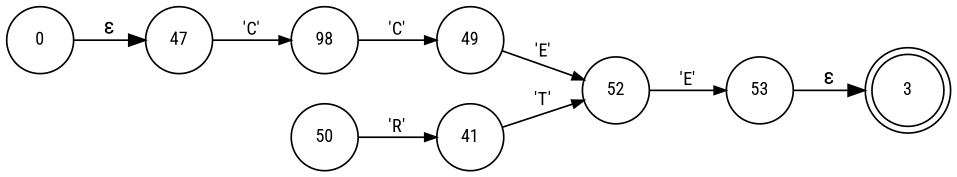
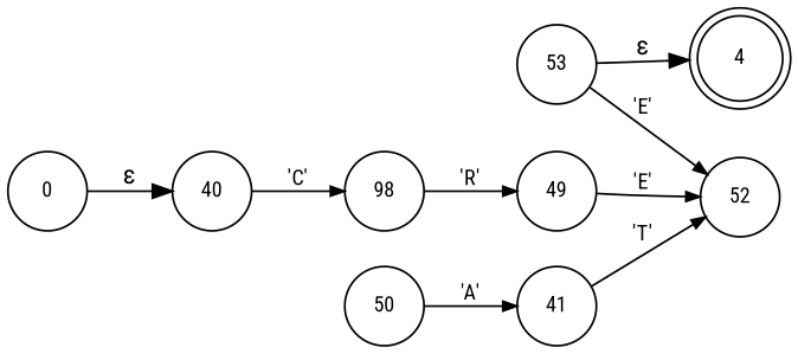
  digraph {
    fontname="Roboto Condensed"
    rankdir=LR
    node [fixedsize=true fontname="Roboto Condensed" fontsize=11 shape=circle peripheries=1]
    edge [arrowhead=normal arrowsize=.7 fontname="Roboto Condensed" fontsize=11]
-   n1 [label=3 shape=doublecircle width=.6 peripheries=""]
+   n1 [label=4 shape=doublecircle width=.6 peripheries=""]
    n2 [label=98 width=.55]
    n3 [label=49 width=.55]
    n4 [label=52 width=.55]
    n5 [label=50 width=.55]
    n6 [label=41 width=.55]
    n7 [label=0 width=.55]
-   n8 [label=47 width=.55]
+   n8 [label=40 width=.55]
    n9 [label=53 width=.55]
-   n2 -> n3 [label="'C'"]
+   n2 -> n3 [label="'R'"]
    n3 -> n4 [label="'E'"]
-   n4 -> n9 [label="'E'"]
-   n5 -> n6 [label="'R'"]
+   n9 -> n4 [label="'E'"]
+   n5 -> n6 [label="'A'"]
    n6 -> n4 [label="'T'"]
    n7 -> n8 [label="&epsilon;" arrowhead="" arrowsize="" fontsize=""]
    n8 -> n2 [label="'C'"]
    n9 -> n1 [label="&epsilon;" arrowhead="" arrowsize="" fontsize=""]
  }
